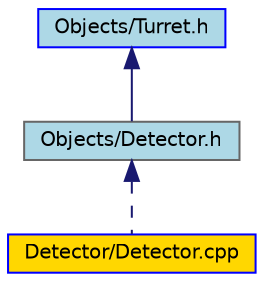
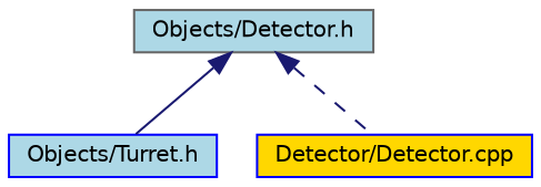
  digraph {
    node [color=blue fillcolor=lightblue fontname=Helvetica fontsize=10 shape=record style=filled]
    edge [color=midnightblue dir=back fontname=Helvetica fontsize=10 labelfontname=Helvetica labelfontsize=10]
    n1 [fontcolor=black height=0.2 label="Objects/Turret.h" width=0.4]
    n2 [color=gray40 height=0.2 label="Objects/Detector.h" width=0.4]
    n3 [fillcolor=gold height=0.2 label="Detector/Detector.cpp" width=0.4]
-   n1 -> n2 [style=solid]
+   n2 -> n1 [style=solid]
    n2 -> n3 [style=dashed]
  }
